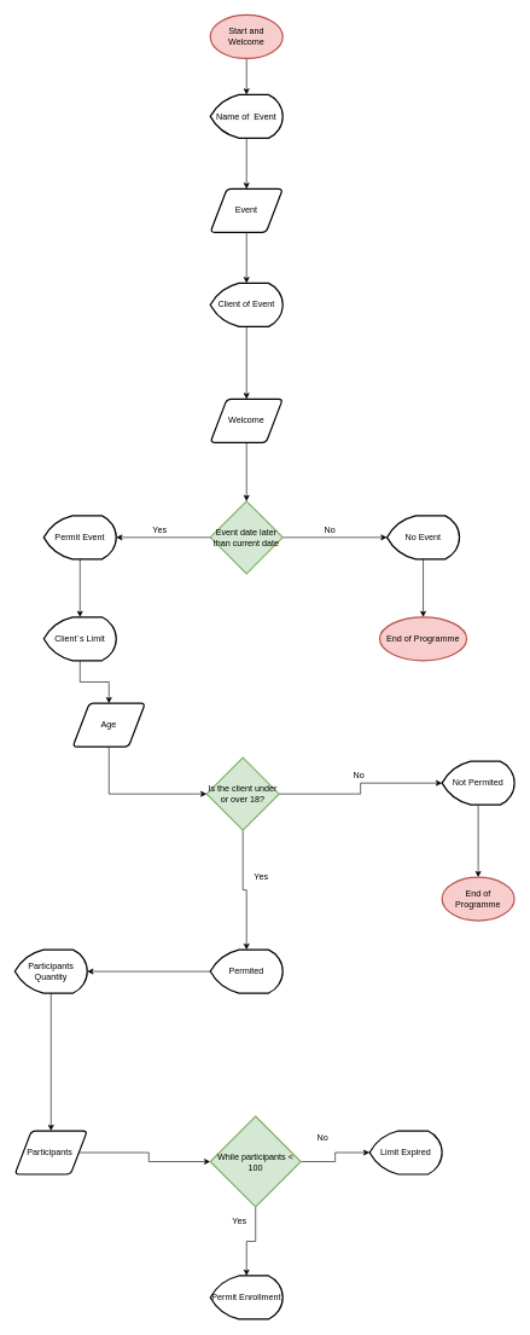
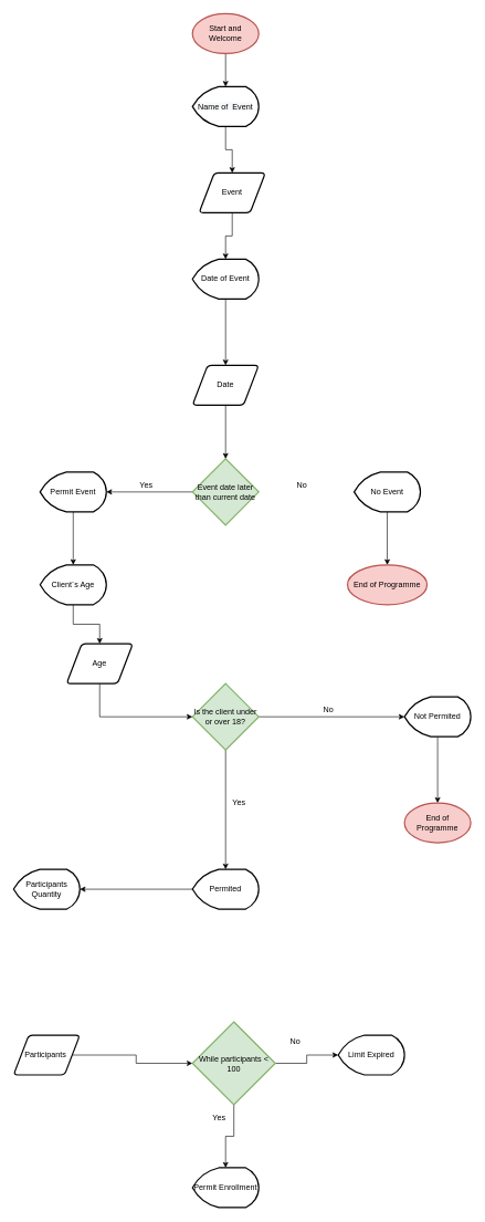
  <mxCell id="0" />
  <mxCell id="1" parent="0" />
  <mxCell id="2" style="edgeStyle=orthogonalEdgeStyle;rounded=0;orthogonalLoop=1;jettySize=auto;html=1;entryX=0.5;entryY=0;entryDx=0;entryDy=0;entryPerimeter=0;" parent="1" source="3" target="5" edge="1"><mxGeometry relative="1" as="geometry"><mxPoint x="340" y="311" as="targetPoint" /></mxGeometry></mxCell>
  <mxCell id="3" value="Start and Welcome" style="strokeWidth=2;html=1;shape=mxgraph.flowchart.start_1;whiteSpace=wrap;fillColor=#f8cecc;strokeColor=#b85450;" parent="1" vertex="1"><mxGeometry x="290" y="20" width="100" height="60" as="geometry" /></mxCell>
  <mxCell id="4" style="edgeStyle=orthogonalEdgeStyle;rounded=0;orthogonalLoop=1;jettySize=auto;html=1;exitX=0.5;exitY=1;exitDx=0;exitDy=0;exitPerimeter=0;entryX=0.5;entryY=0;entryDx=0;entryDy=0;" parent="1" source="5" target="7" edge="1"><mxGeometry relative="1" as="geometry"><mxPoint x="340" y="471" as="targetPoint" /></mxGeometry></mxCell>
  <mxCell id="5" value="&lt;span style=&quot;color: rgb(0 , 0 , 0) ; font-family: &amp;#34;helvetica&amp;#34; ; font-size: 12px ; font-style: normal ; font-weight: 400 ; letter-spacing: normal ; text-align: center ; text-indent: 0px ; text-transform: none ; word-spacing: 0px ; background-color: rgb(248 , 249 , 250) ; display: inline ; float: none&quot;&gt;Name of&amp;nbsp; Event&lt;/span&gt;" style="strokeWidth=2;html=1;shape=mxgraph.flowchart.display;whiteSpace=wrap;" parent="1" vertex="1"><mxGeometry x="290" y="130" width="100" height="60" as="geometry" /></mxCell>
  <mxCell id="6" style="edgeStyle=orthogonalEdgeStyle;rounded=0;orthogonalLoop=1;jettySize=auto;html=1;entryX=0.5;entryY=0;entryDx=0;entryDy=0;entryPerimeter=0;" edge="1" parent="1" source="7" target="41"><mxGeometry relative="1" as="geometry" /></mxCell>
- <mxCell id="7" value="Event" style="shape=parallelogram;html=1;strokeWidth=2;perimeter=parallelogramPerimeter;whiteSpace=wrap;rounded=1;arcSize=12;size=0.23;" parent="1" vertex="1"><mxGeometry x="290" y="260" width="100" height="60" as="geometry" /></mxCell>
+ <mxCell id="7" value="Event" style="shape=parallelogram;html=1;strokeWidth=2;perimeter=parallelogramPerimeter;whiteSpace=wrap;rounded=1;arcSize=12;size=0.23;" parent="1" vertex="1"><mxGeometry x="300" y="260" width="100" height="60" as="geometry" /></mxCell>
  <mxCell id="8" style="edgeStyle=orthogonalEdgeStyle;rounded=0;orthogonalLoop=1;jettySize=auto;html=1;exitX=0;exitY=0.5;exitDx=0;exitDy=0;exitPerimeter=0;entryX=1;entryY=0.5;entryDx=0;entryDy=0;entryPerimeter=0;" parent="1" source="10" target="12" edge="1"><mxGeometry relative="1" as="geometry" /></mxCell>
- <mxCell id="9" style="edgeStyle=orthogonalEdgeStyle;rounded=0;orthogonalLoop=1;jettySize=auto;html=1;exitX=1;exitY=0.5;exitDx=0;exitDy=0;exitPerimeter=0;entryX=0;entryY=0.5;entryDx=0;entryDy=0;entryPerimeter=0;" parent="1" source="10" target="14" edge="1"><mxGeometry relative="1" as="geometry" /></mxCell>
  <mxCell id="10" value="Event date later than current date" style="strokeWidth=2;html=1;shape=mxgraph.flowchart.decision;whiteSpace=wrap;fillColor=#d5e8d4;strokeColor=#82b366;" parent="1" vertex="1"><mxGeometry x="290" y="691" width="100" height="100" as="geometry" /></mxCell>
  <mxCell id="11" style="edgeStyle=orthogonalEdgeStyle;rounded=0;orthogonalLoop=1;jettySize=auto;html=1;exitX=0.5;exitY=1;exitDx=0;exitDy=0;exitPerimeter=0;" edge="1" parent="1" source="12" target="19"><mxGeometry relative="1" as="geometry"><mxPoint x="110" y="860" as="targetPoint" /></mxGeometry></mxCell>
  <mxCell id="12" value="Permit Event" style="strokeWidth=2;html=1;shape=mxgraph.flowchart.display;whiteSpace=wrap;" parent="1" vertex="1"><mxGeometry x="60" y="711" width="100" height="60" as="geometry" /></mxCell>
  <mxCell id="13" value="" style="edgeStyle=orthogonalEdgeStyle;rounded=0;orthogonalLoop=1;jettySize=auto;html=1;" parent="1" source="14" target="17" edge="1"><mxGeometry relative="1" as="geometry" /></mxCell>
  <mxCell id="14" value="No Event" style="strokeWidth=2;html=1;shape=mxgraph.flowchart.display;whiteSpace=wrap;" parent="1" vertex="1"><mxGeometry x="534" y="711" width="100" height="60" as="geometry" /></mxCell>
  <mxCell id="15" value="Yes" style="text;html=1;align=center;verticalAlign=middle;resizable=0;points=[];autosize=1;strokeColor=none;fillColor=none;" parent="1" vertex="1"><mxGeometry x="200" y="721" width="40" height="20" as="geometry" /></mxCell>
  <mxCell id="16" value="No" style="text;html=1;align=center;verticalAlign=middle;resizable=0;points=[];autosize=1;strokeColor=none;fillColor=none;" parent="1" vertex="1"><mxGeometry x="440" y="721" width="30" height="20" as="geometry" /></mxCell>
  <mxCell id="17" value="End of Programme" style="ellipse;whiteSpace=wrap;html=1;strokeWidth=2;fillColor=#f8cecc;strokeColor=#b85450;" parent="1" vertex="1"><mxGeometry x="524" y="851" width="120" height="60" as="geometry" /></mxCell>
  <mxCell id="18" style="edgeStyle=orthogonalEdgeStyle;rounded=0;orthogonalLoop=1;jettySize=auto;html=1;entryX=0.5;entryY=0;entryDx=0;entryDy=0;" edge="1" parent="1" source="19" target="45"><mxGeometry relative="1" as="geometry" /></mxCell>
- <mxCell id="19" value="Client´s Limit" style="strokeWidth=2;html=1;shape=mxgraph.flowchart.display;whiteSpace=wrap;" vertex="1" parent="1"><mxGeometry x="60" y="851" width="100" height="60" as="geometry" /></mxCell>
+ <mxCell id="19" value="Client´s Age" style="strokeWidth=2;html=1;shape=mxgraph.flowchart.display;whiteSpace=wrap;" vertex="1" parent="1"><mxGeometry x="60" y="851" width="100" height="60" as="geometry" /></mxCell>
  <mxCell id="20" style="edgeStyle=orthogonalEdgeStyle;rounded=0;orthogonalLoop=1;jettySize=auto;html=1;exitX=0.5;exitY=1;exitDx=0;exitDy=0;exitPerimeter=0;entryX=0.5;entryY=0;entryDx=0;entryDy=0;entryPerimeter=0;" edge="1" parent="1" source="22" target="24"><mxGeometry relative="1" as="geometry"><mxPoint x="340" y="1270" as="targetPoint" /></mxGeometry></mxCell>
  <mxCell id="21" style="edgeStyle=orthogonalEdgeStyle;rounded=0;orthogonalLoop=1;jettySize=auto;html=1;exitX=1;exitY=0.5;exitDx=0;exitDy=0;exitPerimeter=0;entryX=0;entryY=0.5;entryDx=0;entryDy=0;entryPerimeter=0;" edge="1" parent="1" source="22" target="26"><mxGeometry relative="1" as="geometry"><mxPoint x="590" y="1080" as="targetPoint" /></mxGeometry></mxCell>
- <mxCell id="22" value="Is the client under or over 18?" style="strokeWidth=2;html=1;shape=mxgraph.flowchart.decision;whiteSpace=wrap;fillColor=#d5e8d4;strokeColor=#82b366;" vertex="1" parent="1"><mxGeometry x="285" y="1045" width="100" height="100" as="geometry" /></mxCell>
+ <mxCell id="22" value="Is the client under or over 18?" style="strokeWidth=2;html=1;shape=mxgraph.flowchart.decision;whiteSpace=wrap;fillColor=#d5e8d4;strokeColor=#82b366;" vertex="1" parent="1"><mxGeometry x="290" y="1030" width="100" height="100" as="geometry" /></mxCell>
  <mxCell id="23" style="edgeStyle=orthogonalEdgeStyle;rounded=0;orthogonalLoop=1;jettySize=auto;html=1;entryX=1;entryY=0.5;entryDx=0;entryDy=0;entryPerimeter=0;" edge="1" parent="1" source="24" target="32"><mxGeometry relative="1" as="geometry"><mxPoint y="1340" as="targetPoint" x="130" /></mxGeometry></mxCell>
  <mxCell id="24" value="Permited" style="strokeWidth=2;html=1;shape=mxgraph.flowchart.display;whiteSpace=wrap;" vertex="1" parent="1"><mxGeometry x="290" y="1310" width="100" height="60" as="geometry" /></mxCell>
  <mxCell id="25" style="edgeStyle=orthogonalEdgeStyle;rounded=0;orthogonalLoop=1;jettySize=auto;html=1;exitX=0.5;exitY=1;exitDx=0;exitDy=0;exitPerimeter=0;entryX=0.5;entryY=0;entryDx=0;entryDy=0;entryPerimeter=0;" edge="1" parent="1" source="26" target="46"><mxGeometry relative="1" as="geometry"><mxPoint x="660" y="1200" as="targetPoint" /></mxGeometry></mxCell>
  <mxCell id="26" value="Not Permited" style="strokeWidth=2;html=1;shape=mxgraph.flowchart.display;whiteSpace=wrap;" vertex="1" parent="1"><mxGeometry x="610" y="1050" width="100" height="60" as="geometry" /></mxCell>
  <mxCell id="27" value="No" style="text;html=1;align=center;verticalAlign=middle;resizable=0;points=[];autosize=1;strokeColor=none;fillColor=none;" vertex="1" parent="1"><mxGeometry x="480" y="1060" width="30" height="20" as="geometry" /></mxCell>
  <mxCell id="28" value="Yes" style="text;html=1;align=center;verticalAlign=middle;resizable=0;points=[];autosize=1;strokeColor=none;fillColor=none;" vertex="1" parent="1"><mxGeometry x="340" y="1200" width="40" height="20" as="geometry" /></mxCell>
  <mxCell id="29" style="edgeStyle=orthogonalEdgeStyle;rounded=0;orthogonalLoop=1;jettySize=auto;html=1;exitX=1;exitY=0.5;exitDx=0;exitDy=0;entryX=0;entryY=0.5;entryDx=0;entryDy=0;entryPerimeter=0;" edge="1" parent="1" source="30" target="35"><mxGeometry relative="1" as="geometry" /></mxCell>
  <mxCell id="30" value="Participants&amp;nbsp;" style="shape=parallelogram;html=1;strokeWidth=2;perimeter=parallelogramPerimeter;whiteSpace=wrap;rounded=1;arcSize=12;size=0.23;" vertex="1" parent="1"><mxGeometry x="20" y="1560" width="100" height="60" as="geometry" /></mxCell>
- <mxCell id="31" style="edgeStyle=orthogonalEdgeStyle;rounded=0;orthogonalLoop=1;jettySize=auto;html=1;entryX=0.5;entryY=0;entryDx=0;entryDy=0;" edge="1" parent="1" source="32" target="30"><mxGeometry relative="1" as="geometry" /></mxCell>
  <mxCell id="32" value="Participants Quantity" style="strokeWidth=2;html=1;shape=mxgraph.flowchart.display;whiteSpace=wrap;" vertex="1" parent="1"><mxGeometry x="20" y="1310" width="100" height="60" as="geometry" /></mxCell>
  <mxCell id="33" style="edgeStyle=orthogonalEdgeStyle;rounded=0;orthogonalLoop=1;jettySize=auto;html=1;exitX=1;exitY=0.5;exitDx=0;exitDy=0;exitPerimeter=0;entryX=0;entryY=0.5;entryDx=0;entryDy=0;entryPerimeter=0;" edge="1" parent="1" source="35" target="38"><mxGeometry relative="1" as="geometry"><mxPoint x="500" y="1580" as="targetPoint" /></mxGeometry></mxCell>
  <mxCell id="34" style="edgeStyle=orthogonalEdgeStyle;rounded=0;orthogonalLoop=1;jettySize=auto;html=1;exitX=0.5;exitY=1;exitDx=0;exitDy=0;exitPerimeter=0;entryX=0.5;entryY=0;entryDx=0;entryDy=0;entryPerimeter=0;" edge="1" parent="1" source="35" target="36"><mxGeometry relative="1" as="geometry"><mxPoint x="340" y="1750" as="targetPoint" /></mxGeometry></mxCell>
  <mxCell id="35" value="While participants &amp;lt; 100" style="strokeWidth=2;html=1;shape=mxgraph.flowchart.decision;whiteSpace=wrap;fillColor=#d5e8d4;strokeColor=#82b366;" vertex="1" parent="1"><mxGeometry x="290" y="1540" width="125" height="125" as="geometry" /></mxCell>
  <mxCell id="36" value="Permit Enrollment" style="strokeWidth=2;html=1;shape=mxgraph.flowchart.display;whiteSpace=wrap;" vertex="1" parent="1"><mxGeometry x="290" y="1760" width="100" height="60" as="geometry" /></mxCell>
  <mxCell id="37" value="Yes" style="text;html=1;align=center;verticalAlign=middle;resizable=0;points=[];autosize=1;strokeColor=none;fillColor=none;" vertex="1" parent="1"><mxGeometry x="310" y="1675" width="40" height="20" as="geometry" /></mxCell>
  <mxCell id="38" value="Limit Expired" style="strokeWidth=2;html=1;shape=mxgraph.flowchart.display;whiteSpace=wrap;" vertex="1" parent="1"><mxGeometry x="510" y="1560" width="100" height="60" as="geometry" /></mxCell>
  <mxCell id="39" value="No" style="text;html=1;align=center;verticalAlign=middle;resizable=0;points=[];autosize=1;strokeColor=none;fillColor=none;" vertex="1" parent="1"><mxGeometry x="430" y="1560" width="30" height="20" as="geometry" /></mxCell>
  <mxCell id="40" style="edgeStyle=orthogonalEdgeStyle;rounded=0;orthogonalLoop=1;jettySize=auto;html=1;exitX=0.5;exitY=1;exitDx=0;exitDy=0;exitPerimeter=0;entryX=0.5;entryY=0;entryDx=0;entryDy=0;" edge="1" parent="1" source="41" target="43"><mxGeometry relative="1" as="geometry"><mxPoint x="340" y="550" as="targetPoint" /></mxGeometry></mxCell>
- <mxCell id="41" value="Client of Event" style="strokeWidth=2;html=1;shape=mxgraph.flowchart.display;whiteSpace=wrap;" vertex="1" parent="1"><mxGeometry x="290" y="390" width="100" height="60" as="geometry" /></mxCell>
+ <mxCell id="41" value="Date of Event" style="strokeWidth=2;html=1;shape=mxgraph.flowchart.display;whiteSpace=wrap;" vertex="1" parent="1"><mxGeometry x="290" y="390" width="100" height="60" as="geometry" /></mxCell>
  <mxCell id="42" style="edgeStyle=orthogonalEdgeStyle;rounded=0;orthogonalLoop=1;jettySize=auto;html=1;exitX=0.5;exitY=1;exitDx=0;exitDy=0;entryX=0.5;entryY=0;entryDx=0;entryDy=0;entryPerimeter=0;" edge="1" parent="1" source="43" target="10"><mxGeometry relative="1" as="geometry" /></mxCell>
- <mxCell id="43" value="Welcome" style="shape=parallelogram;html=1;strokeWidth=2;perimeter=parallelogramPerimeter;whiteSpace=wrap;rounded=1;arcSize=12;size=0.23;" vertex="1" parent="1"><mxGeometry x="290" y="550" width="100" height="60" as="geometry" /></mxCell>
+ <mxCell id="43" value="Date" style="shape=parallelogram;html=1;strokeWidth=2;perimeter=parallelogramPerimeter;whiteSpace=wrap;rounded=1;arcSize=12;size=0.23;" vertex="1" parent="1"><mxGeometry x="290" y="550" width="100" height="60" as="geometry" /></mxCell>
  <mxCell id="44" style="edgeStyle=orthogonalEdgeStyle;rounded=0;orthogonalLoop=1;jettySize=auto;html=1;exitX=0.5;exitY=1;exitDx=0;exitDy=0;entryX=0;entryY=0.5;entryDx=0;entryDy=0;entryPerimeter=0;" edge="1" parent="1" source="45" target="22"><mxGeometry relative="1" as="geometry" /></mxCell>
  <mxCell id="45" value="Age" style="shape=parallelogram;html=1;strokeWidth=2;perimeter=parallelogramPerimeter;whiteSpace=wrap;rounded=1;arcSize=12;size=0.23;" vertex="1" parent="1"><mxGeometry x="100" y="970" width="100" height="60" as="geometry" /></mxCell>
  <mxCell id="46" value="End of Programme" style="strokeWidth=2;html=1;shape=mxgraph.flowchart.start_1;whiteSpace=wrap;fillColor=#f8cecc;strokeColor=#b85450;" vertex="1" parent="1"><mxGeometry x="610" y="1210" width="100" height="60" as="geometry" /></mxCell>
